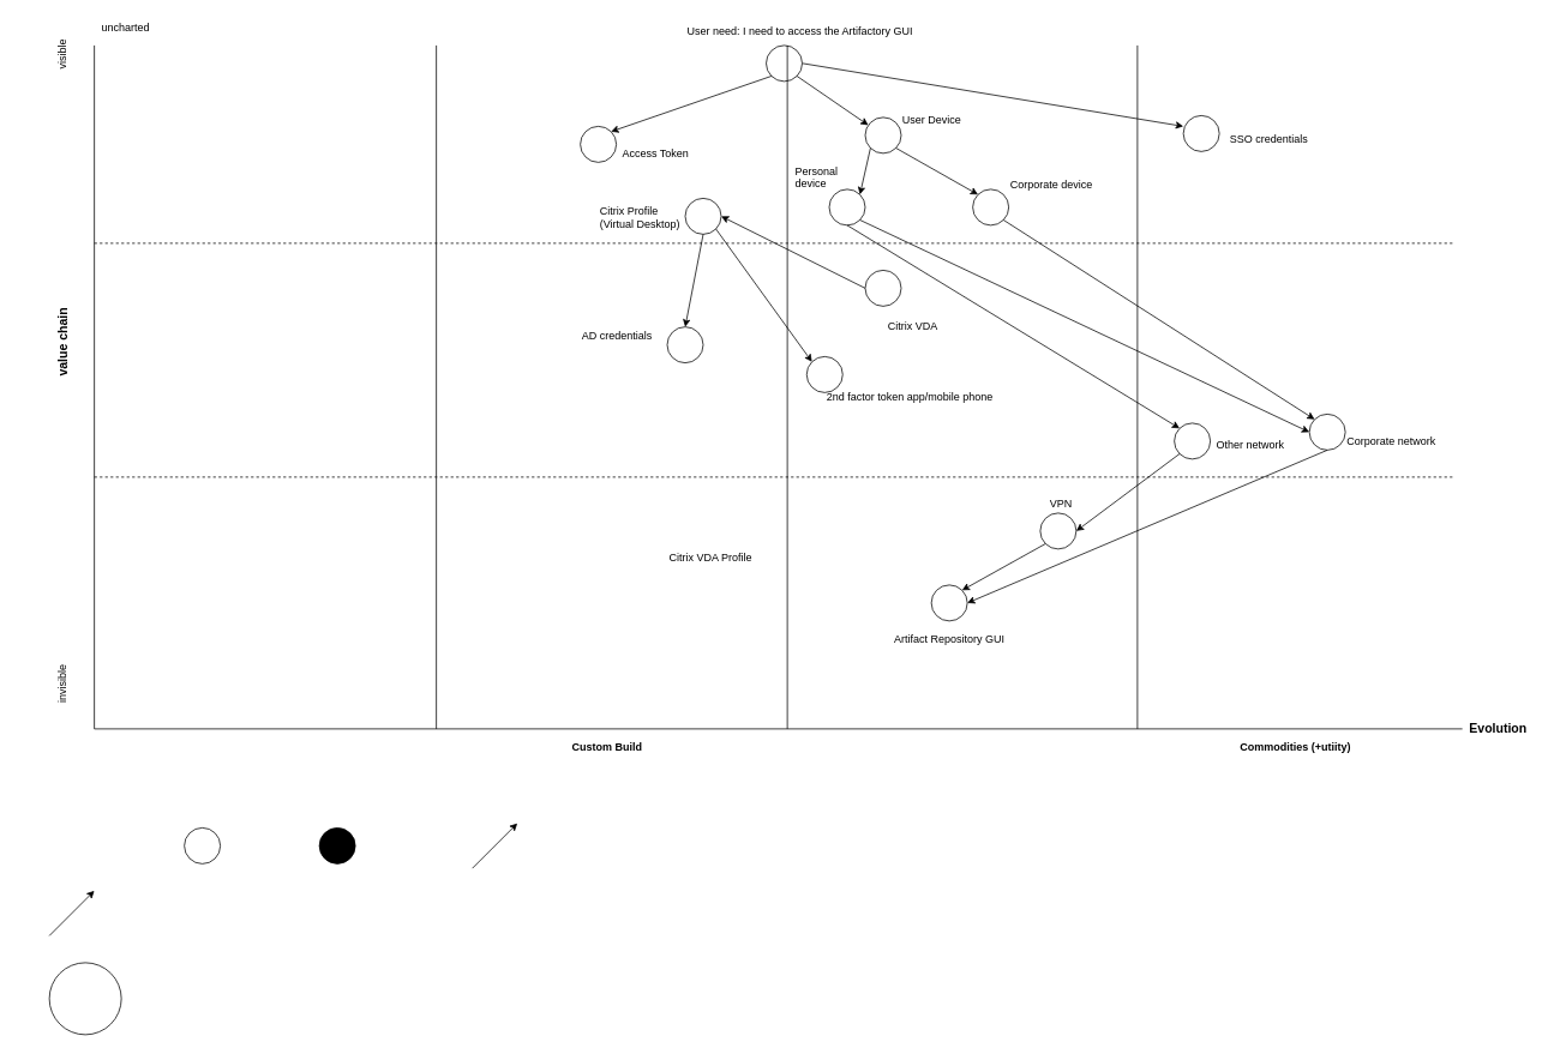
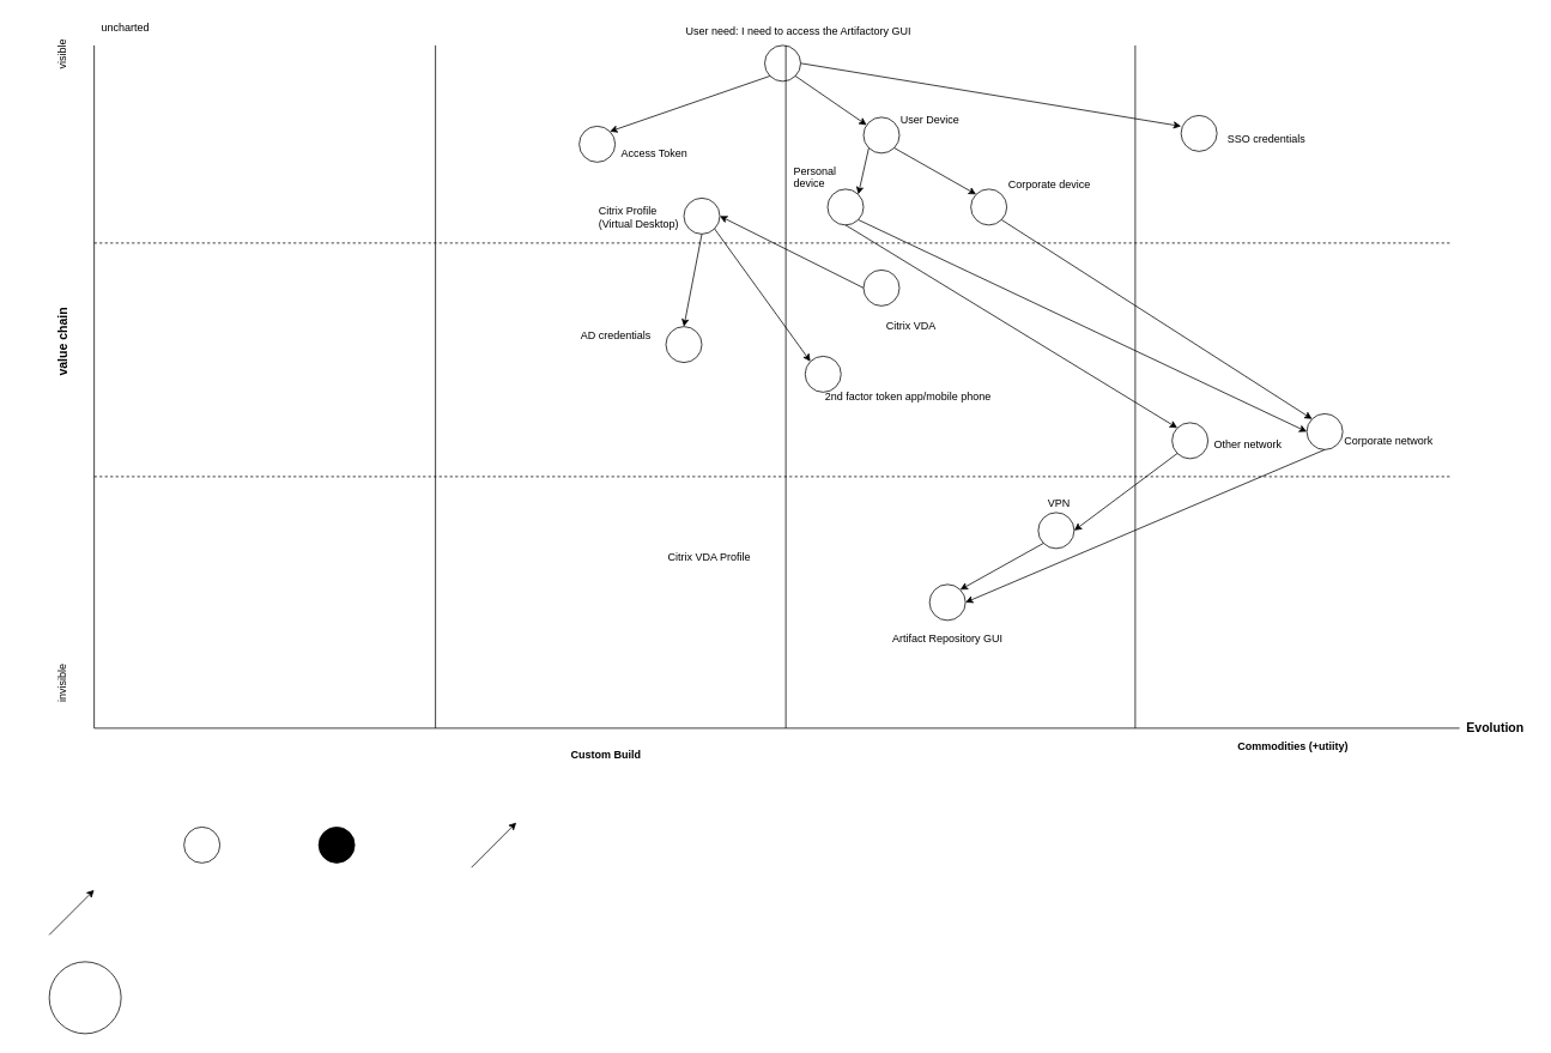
  <mxCell id="0" />
  <mxCell id="1" parent="0" />
  <mxCell id="2" value="&lt;div&gt;invisible&lt;/div&gt;" style="text;html=1;strokeColor=none;fillColor=none;align=center;verticalAlign=middle;whiteSpace=wrap;rounded=0;rotation=-90;" parent="1" vertex="1"><mxGeometry x="34" y="750" width="70" height="20" as="geometry" /></mxCell>
  <mxCell id="3" value="&lt;div&gt;visible&lt;/div&gt;" style="text;html=1;strokeColor=none;fillColor=none;align=center;verticalAlign=middle;whiteSpace=wrap;rounded=0;rotation=-90;" parent="1" vertex="1"><mxGeometry x="34" y="50" width="70" height="20" as="geometry" /></mxCell>
  <mxCell id="4" value="&lt;font style=&quot;font-size: 14px&quot;&gt;&lt;b&gt;value chain&lt;/b&gt;&lt;/font&gt;" style="text;html=1;strokeColor=none;fillColor=none;align=center;verticalAlign=middle;whiteSpace=wrap;rounded=0;rotation=-90;" parent="1" vertex="1"><mxGeometry x="20" y="364" width="98" height="32" as="geometry" /></mxCell>
  <mxCell id="5" value="&lt;div&gt;uncharted&lt;/div&gt;" style="text;html=1;strokeColor=none;fillColor=none;align=center;verticalAlign=middle;whiteSpace=wrap;rounded=0;rotation=0;" parent="1" vertex="1"><mxGeometry x="104" y="20" width="70" height="20" as="geometry" /></mxCell>
- <mxCell id="6" value="&lt;b&gt;Custom Build&lt;/b&gt;" style="text;html=1;strokeColor=none;fillColor=none;align=center;verticalAlign=middle;whiteSpace=wrap;rounded=0;" parent="1" vertex="1"><mxGeometry x="614" y="820" width="120" height="20" as="geometry" /></mxCell>
+ <mxCell id="6" value="&lt;b&gt;Custom Build&lt;/b&gt;" style="text;html=1;strokeColor=none;fillColor=none;align=center;verticalAlign=middle;whiteSpace=wrap;rounded=0;" parent="1" vertex="1"><mxGeometry x="614" y="830" width="120" height="20" as="geometry" /></mxCell>
  <mxCell id="7" value="&lt;div&gt;&lt;b&gt;Commodities (+utiity)&lt;/b&gt;&lt;/div&gt;" style="text;html=1;strokeColor=none;fillColor=none;align=center;verticalAlign=middle;whiteSpace=wrap;rounded=0;" parent="1" vertex="1"><mxGeometry x="1344" y="820" width="190" height="20" as="geometry" /></mxCell>
  <mxCell id="8" value="&lt;font style=&quot;font-size: 14px&quot;&gt;&lt;b&gt;Evolution&lt;/b&gt;&lt;/font&gt;" style="text;html=1;strokeColor=none;fillColor=none;align=center;verticalAlign=middle;whiteSpace=wrap;rounded=0;" parent="1" vertex="1"><mxGeometry x="1624" y="790" width="80" height="40" as="geometry" /></mxCell>
  <mxCell id="9" value="" style="ellipse;whiteSpace=wrap;html=1;aspect=fixed;" parent="1" vertex="1"><mxGeometry x="204" y="920" width="40" height="40" as="geometry" /></mxCell>
  <mxCell id="10" value="" style="ellipse;whiteSpace=wrap;html=1;aspect=fixed;fillColor=#000000;" parent="1" vertex="1"><mxGeometry x="354" y="920" width="40" height="40" as="geometry" /></mxCell>
  <mxCell id="11" value="" style="endArrow=classic;html=1;" parent="1" edge="1"><mxGeometry width="50" height="50" relative="1" as="geometry"><mxPoint x="524" y="965" as="sourcePoint" /><mxPoint x="574" y="915" as="targetPoint" /></mxGeometry></mxCell>
  <mxCell id="12" value="" style="ellipse;whiteSpace=wrap;html=1;aspect=fixed;" vertex="1" parent="1"><mxGeometry x="850.5" y="50" width="40" height="40" as="geometry" /></mxCell>
  <mxCell id="13" value="User need: I need to access the Artifactory GUI" style="text;html=1;resizable=0;points=[];autosize=1;align=left;verticalAlign=top;spacingTop=-4;" vertex="1" parent="1"><mxGeometry x="760.5" y="25" width="270" height="10" as="geometry" /></mxCell>
  <mxCell id="14" value="" style="ellipse;whiteSpace=wrap;html=1;aspect=fixed;" vertex="1" parent="1"><mxGeometry x="960.5" y="130" width="40" height="40" as="geometry" /></mxCell>
  <mxCell id="15" value="User Device" style="text;html=1;resizable=0;points=[];autosize=1;align=left;verticalAlign=top;spacingTop=-4;" vertex="1" parent="1"><mxGeometry x="1000" y="123" width="80" height="10" as="geometry" /></mxCell>
  <mxCell id="16" value="" style="ellipse;whiteSpace=wrap;html=1;aspect=fixed;" vertex="1" parent="1"><mxGeometry x="920.5" y="210" width="40" height="40" as="geometry" /></mxCell>
  <mxCell id="17" value="" style="ellipse;whiteSpace=wrap;html=1;aspect=fixed;" vertex="1" parent="1"><mxGeometry x="1080" y="210" width="40" height="40" as="geometry" /></mxCell>
  <mxCell id="18" value="Personal&lt;br&gt;device" style="text;html=1;resizable=0;points=[];autosize=1;align=left;verticalAlign=top;spacingTop=-4;" vertex="1" parent="1"><mxGeometry x="880.5" y="180" width="60" height="30" as="geometry" /></mxCell>
  <mxCell id="19" value="" style="endArrow=classic;html=1;exitX=0;exitY=1;exitDx=0;exitDy=0;entryX=1;entryY=0;entryDx=0;entryDy=0;" edge="1" parent="1" source="14" target="16"><mxGeometry width="50" height="50" relative="1" as="geometry"><mxPoint x="934" y="460" as="sourcePoint" /><mxPoint x="984" y="410" as="targetPoint" /></mxGeometry></mxCell>
  <mxCell id="20" value="" style="endArrow=classic;html=1;exitX=1;exitY=1;exitDx=0;exitDy=0;entryX=0;entryY=0;entryDx=0;entryDy=0;" edge="1" parent="1" source="14" target="17"><mxGeometry width="50" height="50" relative="1" as="geometry"><mxPoint x="1014" y="230" as="sourcePoint" /><mxPoint x="1064" y="180" as="targetPoint" /></mxGeometry></mxCell>
  <mxCell id="21" value="Corporate device" style="text;html=1;resizable=0;points=[];autosize=1;align=left;verticalAlign=top;spacingTop=-4;" vertex="1" parent="1"><mxGeometry x="1120" y="195" width="110" height="10" as="geometry" /></mxCell>
  <mxCell id="22" value="" style="endArrow=classic;html=1;exitX=0.5;exitY=1;exitDx=0;exitDy=0;entryX=0;entryY=0;entryDx=0;entryDy=0;" edge="1" parent="1" source="16" target="36"><mxGeometry width="50" height="50" relative="1" as="geometry"><mxPoint x="924.765" y="343.765" as="sourcePoint" /><mxPoint x="1303.588" y="420.235" as="targetPoint" /></mxGeometry></mxCell>
  <mxCell id="23" value="" style="endArrow=classic;html=1;exitX=1;exitY=1;exitDx=0;exitDy=0;" edge="1" parent="1" source="12" target="14"><mxGeometry width="50" height="50" relative="1" as="geometry"><mxPoint x="764" y="190" as="sourcePoint" /><mxPoint x="814" y="140" as="targetPoint" /></mxGeometry></mxCell>
  <mxCell id="24" value="" style="group" vertex="1" connectable="0" parent="1"><mxGeometry x="104" y="50" width="1520" height="760" as="geometry" /></mxCell>
  <mxCell id="25" value="" style="endArrow=none;html=1;" parent="24" edge="1"><mxGeometry width="50" height="50" relative="1" as="geometry"><mxPoint y="760" as="sourcePoint" /><mxPoint as="targetPoint" /></mxGeometry></mxCell>
  <mxCell id="26" value="" style="endArrow=none;html=1;" parent="24" edge="1"><mxGeometry width="50" height="50" relative="1" as="geometry"><mxPoint x="1520" y="760" as="sourcePoint" /><mxPoint y="760" as="targetPoint" /></mxGeometry></mxCell>
  <mxCell id="27" value="" style="endArrow=none;html=1;" parent="24" edge="1"><mxGeometry width="50" height="50" relative="1" as="geometry"><mxPoint x="380" y="760" as="sourcePoint" /><mxPoint x="380" as="targetPoint" /></mxGeometry></mxCell>
  <mxCell id="28" value="" style="endArrow=none;html=1;" parent="24" edge="1"><mxGeometry width="50" height="50" relative="1" as="geometry"><mxPoint x="770" y="760" as="sourcePoint" /><mxPoint x="770" as="targetPoint" /></mxGeometry></mxCell>
  <mxCell id="29" value="" style="endArrow=none;html=1;" parent="24" edge="1"><mxGeometry width="50" height="50" relative="1" as="geometry"><mxPoint x="1159" y="760" as="sourcePoint" /><mxPoint x="1159" as="targetPoint" /></mxGeometry></mxCell>
  <mxCell id="30" value="" style="endArrow=none;dashed=1;html=1;" parent="24" edge="1"><mxGeometry width="50" height="50" relative="1" as="geometry"><mxPoint y="480" as="sourcePoint" /><mxPoint x="1510" y="480" as="targetPoint" /></mxGeometry></mxCell>
  <mxCell id="31" value="" style="endArrow=none;dashed=1;html=1;" parent="24" edge="1"><mxGeometry width="50" height="50" relative="1" as="geometry"><mxPoint y="220" as="sourcePoint" /><mxPoint x="1510" y="220" as="targetPoint" /></mxGeometry></mxCell>
  <mxCell id="32" value="" style="ellipse;whiteSpace=wrap;html=1;aspect=fixed;" vertex="1" parent="24"><mxGeometry x="1210" y="78" width="40" height="40" as="geometry" /></mxCell>
  <mxCell id="33" value="" style="endArrow=classic;html=1;" edge="1" parent="24"><mxGeometry width="50" height="50" relative="1" as="geometry"><mxPoint x="787" y="20" as="sourcePoint" /><mxPoint x="1210" y="90" as="targetPoint" /></mxGeometry></mxCell>
  <mxCell id="34" value="Corporate network" style="text;html=1;resizable=0;points=[];autosize=1;align=left;verticalAlign=top;spacingTop=-4;" vertex="1" parent="24"><mxGeometry x="1390" y="430" width="110" height="10" as="geometry" /></mxCell>
  <mxCell id="35" value="" style="ellipse;whiteSpace=wrap;html=1;aspect=fixed;" vertex="1" parent="24"><mxGeometry x="1350" y="410" width="40" height="40" as="geometry" /></mxCell>
  <mxCell id="36" value="" style="ellipse;whiteSpace=wrap;html=1;aspect=fixed;" vertex="1" parent="24"><mxGeometry x="1200" y="420" width="40" height="40" as="geometry" /></mxCell>
  <mxCell id="37" value="" style="ellipse;whiteSpace=wrap;html=1;aspect=fixed;" vertex="1" parent="24"><mxGeometry x="856.5" y="250" width="40" height="40" as="geometry" /></mxCell>
  <mxCell id="38" value="Citrix VDA Profile" style="text;html=1;resizable=0;points=[];autosize=1;align=left;verticalAlign=top;spacingTop=-4;" vertex="1" parent="24"><mxGeometry x="636.5" y="560" width="110" height="10" as="geometry" /></mxCell>
  <mxCell id="39" value="Other network" style="text;html=1;resizable=0;points=[];autosize=1;align=left;verticalAlign=top;spacingTop=-4;" vertex="1" parent="24"><mxGeometry x="1245" y="435" width="90" height="10" as="geometry" /></mxCell>
  <mxCell id="40" value="" style="ellipse;whiteSpace=wrap;html=1;aspect=fixed;" vertex="1" parent="24"><mxGeometry x="540" y="90" width="40" height="40" as="geometry" /></mxCell>
  <mxCell id="41" value="SSO credentials&amp;nbsp;" style="text;html=1;resizable=0;points=[];autosize=1;align=left;verticalAlign=top;spacingTop=-4;" vertex="1" parent="24"><mxGeometry x="1260" y="95" width="110" height="10" as="geometry" /></mxCell>
  <mxCell id="42" value="" style="ellipse;whiteSpace=wrap;html=1;aspect=fixed;" vertex="1" parent="24"><mxGeometry x="1051" y="520" width="40" height="40" as="geometry" /></mxCell>
  <mxCell id="43" value="" style="endArrow=classic;html=1;exitX=0;exitY=1;exitDx=0;exitDy=0;entryX=1;entryY=0.5;entryDx=0;entryDy=0;" edge="1" parent="24" source="36" target="42"><mxGeometry width="50" height="50" relative="1" as="geometry"><mxPoint x="1240" y="580" as="sourcePoint" /><mxPoint x="1290" y="530" as="targetPoint" /></mxGeometry></mxCell>
  <mxCell id="44" value="VPN&amp;nbsp;" style="text;html=1;resizable=0;points=[];autosize=1;align=left;verticalAlign=top;spacingTop=-4;" vertex="1" parent="24"><mxGeometry x="1060" y="500" width="40" height="10" as="geometry" /></mxCell>
  <mxCell id="45" value="Artifact Repository GUI" style="text;html=1;resizable=0;points=[];autosize=1;align=left;verticalAlign=top;spacingTop=-4;" vertex="1" parent="24"><mxGeometry x="887" y="650" width="140" height="10" as="geometry" /></mxCell>
  <mxCell id="46" value="" style="ellipse;whiteSpace=wrap;html=1;aspect=fixed;" vertex="1" parent="24"><mxGeometry x="930" y="600" width="40" height="40" as="geometry" /></mxCell>
  <mxCell id="47" value="" style="endArrow=classic;html=1;exitX=0;exitY=1;exitDx=0;exitDy=0;entryX=1;entryY=0;entryDx=0;entryDy=0;" edge="1" parent="24" source="42" target="46"><mxGeometry width="50" height="50" relative="1" as="geometry"><mxPoint x="990" y="630" as="sourcePoint" /><mxPoint x="1040" y="580" as="targetPoint" /></mxGeometry></mxCell>
  <mxCell id="48" value="" style="endArrow=classic;html=1;exitX=0.5;exitY=1;exitDx=0;exitDy=0;entryX=1;entryY=0.5;entryDx=0;entryDy=0;" edge="1" parent="24" source="35" target="46"><mxGeometry width="50" height="50" relative="1" as="geometry"><mxPoint x="1270" y="590" as="sourcePoint" /><mxPoint x="1320" y="540" as="targetPoint" /></mxGeometry></mxCell>
  <mxCell id="49" value="Access Token" style="text;html=1;resizable=0;points=[];autosize=1;align=left;verticalAlign=top;spacingTop=-4;" vertex="1" parent="24"><mxGeometry x="585" y="110" width="90" height="10" as="geometry" /></mxCell>
  <mxCell id="50" value="" style="ellipse;whiteSpace=wrap;html=1;aspect=fixed;" vertex="1" parent="24"><mxGeometry x="636.5" y="313" width="40" height="40" as="geometry" /></mxCell>
  <mxCell id="51" value="AD credentials" style="text;html=1;resizable=0;points=[];autosize=1;align=left;verticalAlign=top;spacingTop=-4;" vertex="1" parent="24"><mxGeometry x="540" y="313" width="90" height="10" as="geometry" /></mxCell>
  <mxCell id="52" value="Citrix Profile&lt;br&gt;(Virtual Desktop)&lt;br&gt;" style="text;html=1;resizable=0;points=[];autosize=1;align=left;verticalAlign=top;spacingTop=-4;" vertex="1" parent="24"><mxGeometry x="560" y="175" width="100" height="30" as="geometry" /></mxCell>
  <mxCell id="53" value="" style="ellipse;whiteSpace=wrap;html=1;aspect=fixed;" vertex="1" parent="24"><mxGeometry x="656.5" y="170" width="40" height="40" as="geometry" /></mxCell>
  <mxCell id="54" value="Citrix VDA" style="text;html=1;resizable=0;points=[];autosize=1;align=left;verticalAlign=top;spacingTop=-4;" vertex="1" parent="24"><mxGeometry x="880" y="303" width="70" height="10" as="geometry" /></mxCell>
  <mxCell id="55" value="" style="endArrow=classic;html=1;exitX=0;exitY=0.5;exitDx=0;exitDy=0;entryX=1;entryY=0.5;entryDx=0;entryDy=0;" edge="1" parent="24" source="37" target="53"><mxGeometry width="50" height="50" relative="1" as="geometry"><mxPoint x="700" y="290" as="sourcePoint" /><mxPoint x="750" y="240" as="targetPoint" /></mxGeometry></mxCell>
  <mxCell id="56" value="" style="endArrow=classic;html=1;exitX=0.5;exitY=1;exitDx=0;exitDy=0;entryX=0.5;entryY=0;entryDx=0;entryDy=0;" edge="1" parent="24" source="53" target="50"><mxGeometry width="50" height="50" relative="1" as="geometry"><mxPoint x="650" y="300" as="sourcePoint" /><mxPoint x="700" y="250" as="targetPoint" /></mxGeometry></mxCell>
  <mxCell id="57" value="" style="ellipse;whiteSpace=wrap;html=1;aspect=fixed;" vertex="1" parent="24"><mxGeometry x="791.5" y="346" width="40" height="40" as="geometry" /></mxCell>
  <mxCell id="58" value="" style="endArrow=classic;html=1;exitX=1;exitY=1;exitDx=0;exitDy=0;entryX=0;entryY=0;entryDx=0;entryDy=0;" edge="1" parent="24" source="53" target="57"><mxGeometry width="50" height="50" relative="1" as="geometry"><mxPoint x="680" y="420" as="sourcePoint" /><mxPoint x="730" y="370" as="targetPoint" /></mxGeometry></mxCell>
  <mxCell id="59" value="2nd factor token app/mobile phone" style="text;html=1;resizable=0;points=[];autosize=1;align=left;verticalAlign=top;spacingTop=-4;" vertex="1" parent="24"><mxGeometry x="811.5" y="381" width="200" height="10" as="geometry" /></mxCell>
  <mxCell id="60" value="" style="endArrow=classic;html=1;exitX=0;exitY=1;exitDx=0;exitDy=0;entryX=1;entryY=0;entryDx=0;entryDy=0;" edge="1" parent="1" source="12" target="40"><mxGeometry width="50" height="50" relative="1" as="geometry"><mxPoint x="734" y="140" as="sourcePoint" /><mxPoint x="809.471" y="139.059" as="targetPoint" /></mxGeometry></mxCell>
  <mxCell id="61" value="" style="endArrow=classic;html=1;" edge="1" parent="1"><mxGeometry width="50" height="50" relative="1" as="geometry"><mxPoint x="54" y="1040" as="sourcePoint" /><mxPoint x="104" y="990" as="targetPoint" /></mxGeometry></mxCell>
  <mxCell id="62" value="" style="endArrow=classic;html=1;exitX=1;exitY=1;exitDx=0;exitDy=0;entryX=0;entryY=0;entryDx=0;entryDy=0;" edge="1" parent="1" source="17" target="35"><mxGeometry width="50" height="50" relative="1" as="geometry"><mxPoint x="1174" y="350" as="sourcePoint" /><mxPoint x="1323.588" y="400.235" as="targetPoint" /></mxGeometry></mxCell>
  <mxCell id="63" value="" style="ellipse;whiteSpace=wrap;html=1;aspect=fixed;" vertex="1" parent="1"><mxGeometry x="54" y="1070" width="80" height="80" as="geometry" /></mxCell>
  <mxCell id="64" value="" style="endArrow=classic;html=1;exitX=1;exitY=1;exitDx=0;exitDy=0;entryX=0;entryY=0.5;entryDx=0;entryDy=0;" edge="1" parent="1" source="16" target="35"><mxGeometry width="50" height="50" relative="1" as="geometry"><mxPoint x="924.765" y="343.765" as="sourcePoint" /><mxPoint x="1348.971" y="461.529" as="targetPoint" /></mxGeometry></mxCell>
